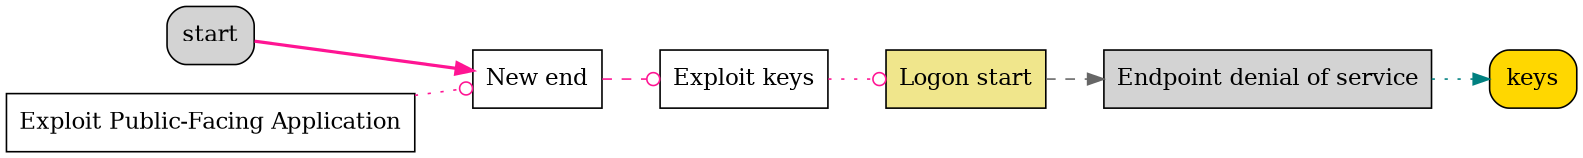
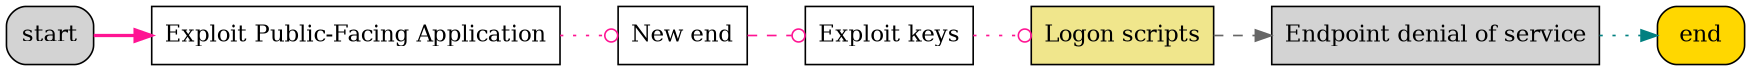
  digraph {
    rankdir=LR
    node [fillcolor=white shape=box style=filled]
    edge [arrowhead=normal color=deeppink style=dotted]
    n1 [fillcolor=lightgrey label=start style="rounded,filled"]
    n2 [label="Exploit Public-Facing Application"]
    n3 [label="New end"]
    n4 [label="Exploit keys"]
-   n5 [fillcolor=khaki label="Logon start"]
+   n5 [fillcolor=khaki label="Logon scripts"]
    n6 [fillcolor=lightgrey label="Endpoint denial of service"]
-   n7 [fillcolor=gold label=keys style="rounded,filled"]
-   n1 -> n3 [style=bold]
+   n7 [fillcolor=gold label=end style="rounded,filled"]
+   n1 -> n2 [style=bold]
    n2 -> n3 [arrowhead=odot]
    n3 -> n4 [arrowhead=odot style=dashed]
    n4 -> n5 [arrowhead=odot]
    n5 -> n6 [color=gray40 style=dashed]
    n6 -> n7 [color=teal]
  }
